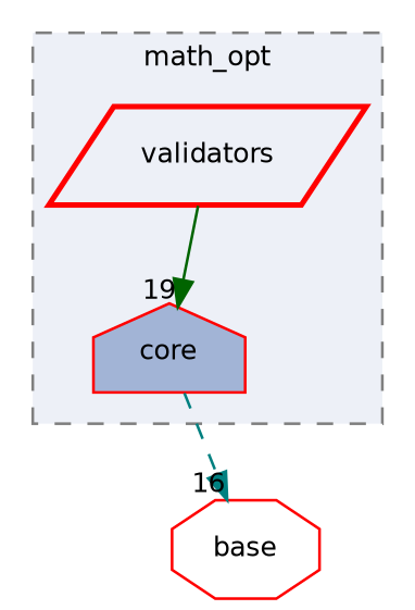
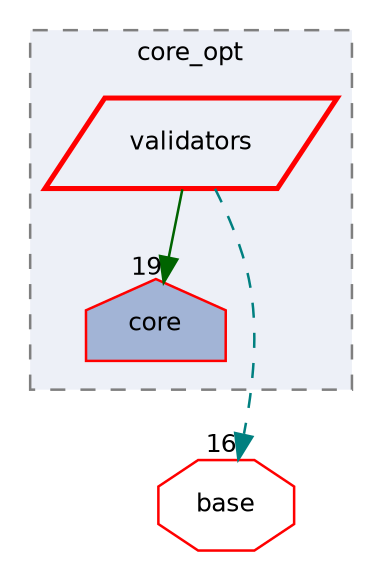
  digraph {
    compound=true
    node [color=red fillcolor="#edf0f7" fontname=Helvetica fontsize=10]
    edge [fontname=Helvetica fontsize=10 labeldistance=1.5 labelfontname=Helvetica labelfontsize=10]
    n1 [fillcolor="#a2b4d6" label=core shape=house style="filled,"]
    n2 [label=validators shape=parallelogram style="filled,bold,"]
    n3 [label=base shape=octagon]
    subgraph cluster_1 {
      bgcolor="#edf0f7"
      fontname=Helvetica
      fontsize=10
-     label=math_opt
+     label=core_opt
      pencolor=grey50
      style="filled,dashed,"
      n1
      n2
    }
    n2 -> n1 [color=darkgreen headlabel=19 style=solid]
-   n1 -> n3 [color=teal headlabel=16 style=dashed]
+   n2 -> n3 [color=teal headlabel=16 style=dashed]
  }
